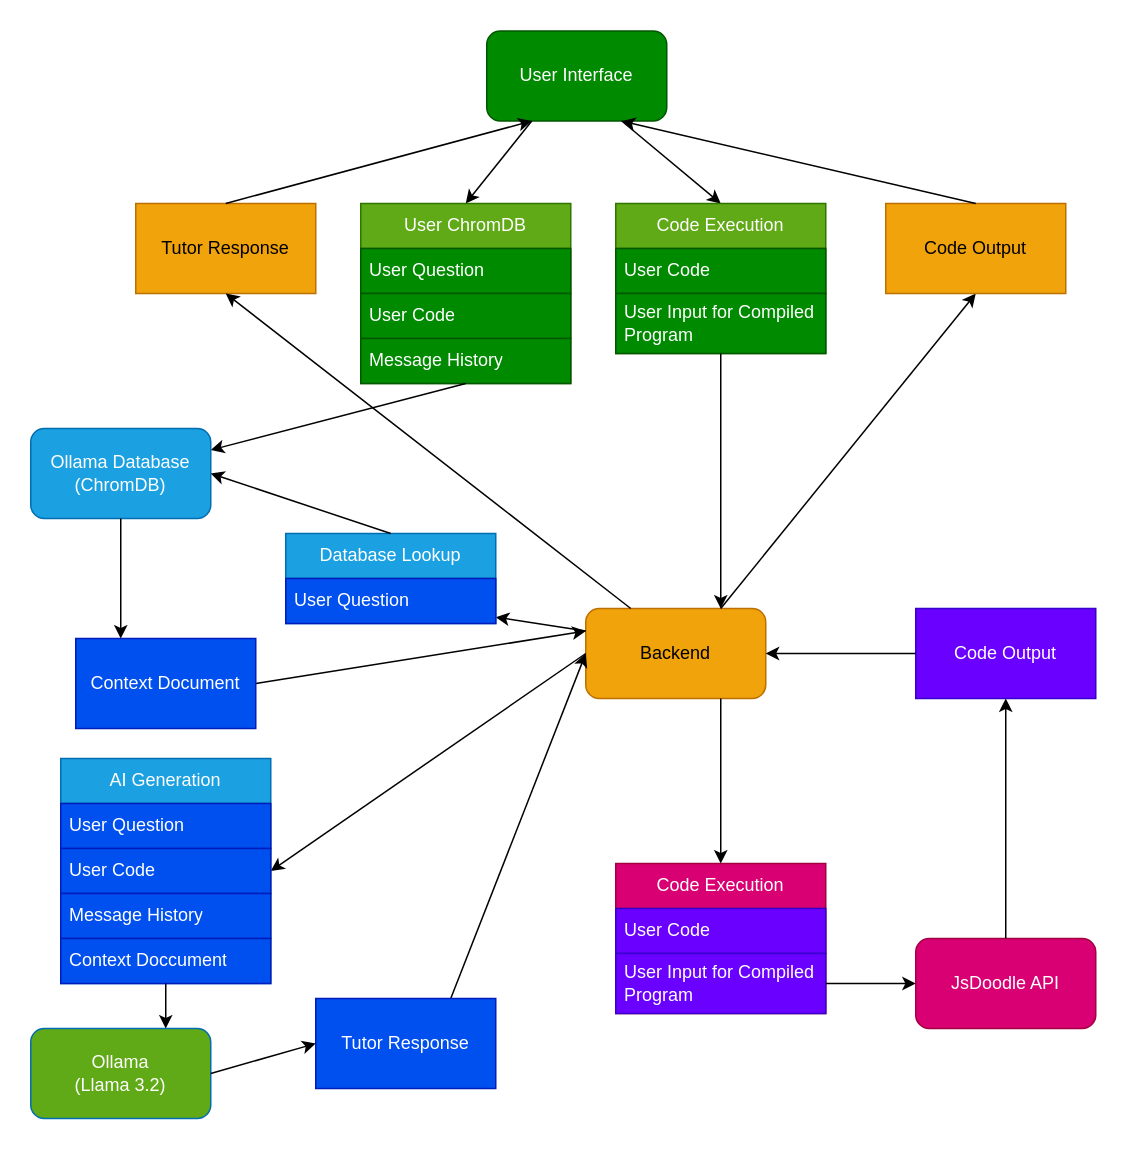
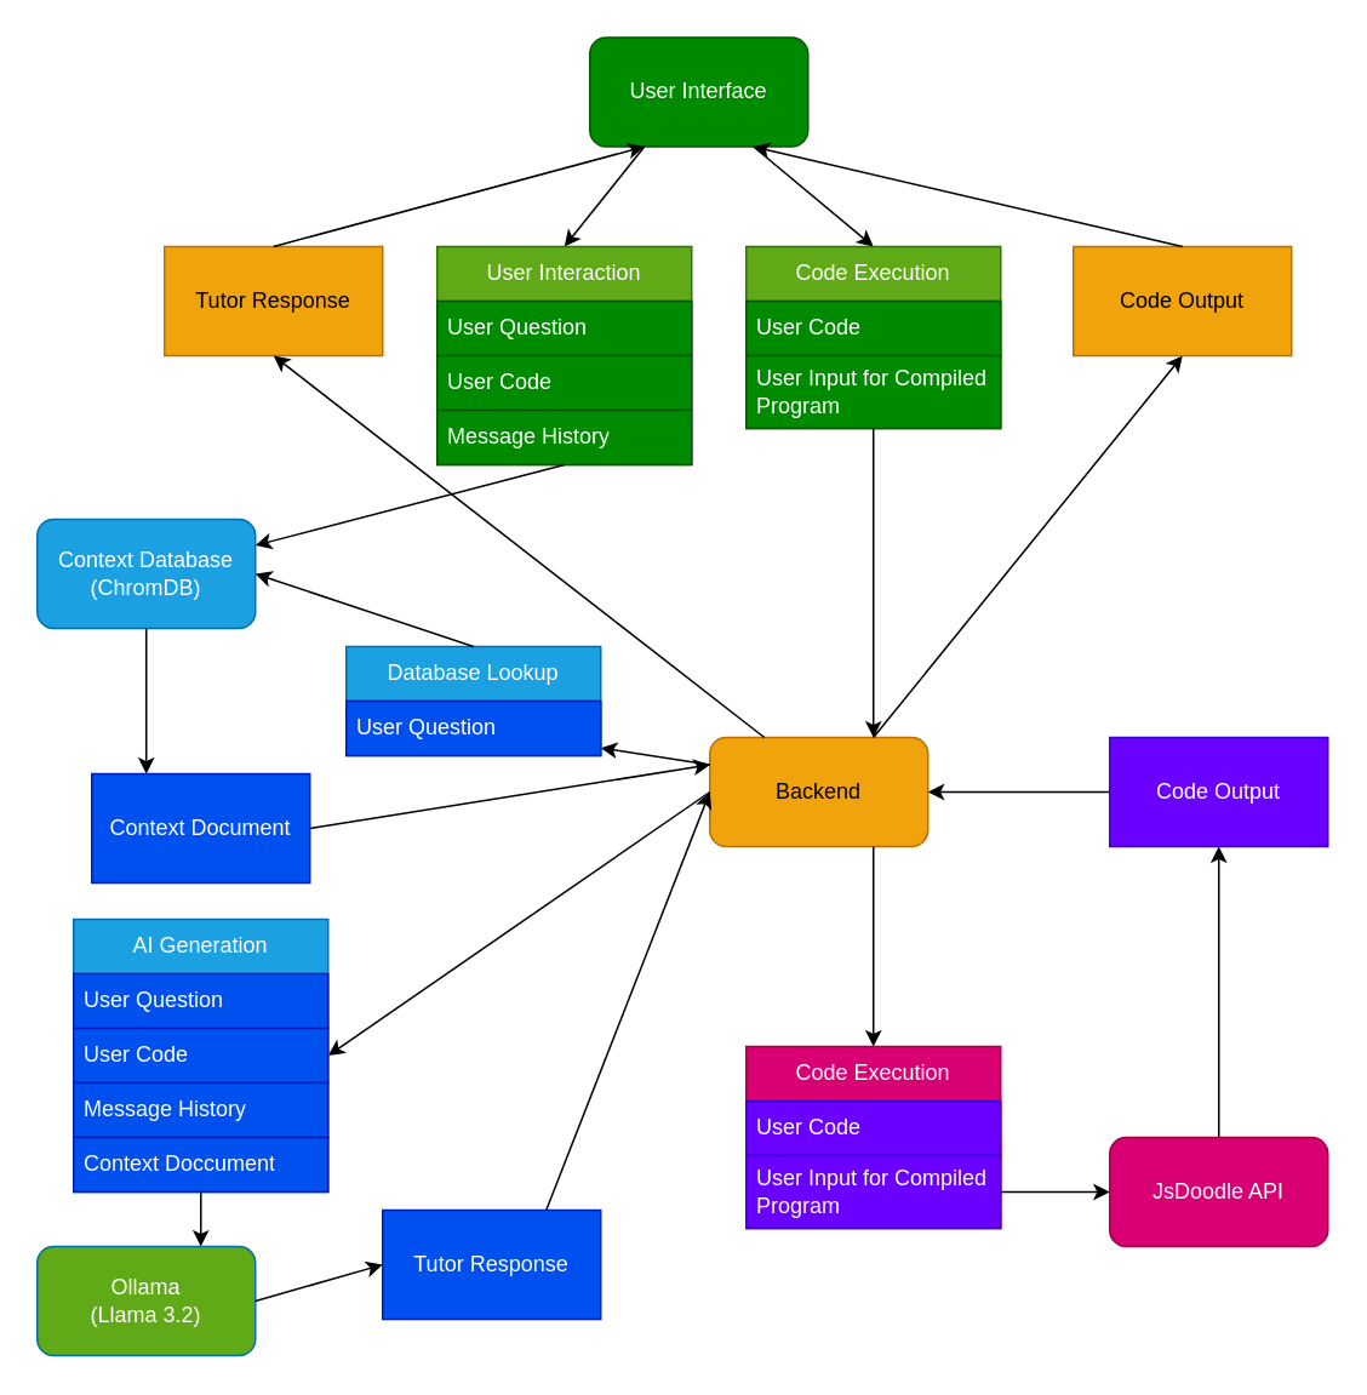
  <mxCell id="0" />
  <mxCell id="1" parent="0" />
  <mxCell id="2" value="User Interface" style="rounded=1;whiteSpace=wrap;html=1;fillColor=#008a00;fontColor=#ffffff;strokeColor=#005700;" vertex="1" parent="1"><mxGeometry x="324" y="20" width="120" height="60" as="geometry" /></mxCell>
  <mxCell id="3" value="Backend" style="rounded=1;whiteSpace=wrap;html=1;fillColor=#f0a30a;fontColor=#000000;strokeColor=#BD7000;" vertex="1" parent="1"><mxGeometry x="390" y="405" width="120" height="60" as="geometry" /></mxCell>
  <mxCell id="4" value="" style="endArrow=classic;html=1;rounded=0;exitX=0.25;exitY=1;exitDx=0;exitDy=0;entryX=0.5;entryY=0;entryDx=0;entryDy=0;" edge="1" parent="1" source="2" target="5"><mxGeometry width="50" height="50" relative="1" as="geometry"><mxPoint x="300" y="285" as="sourcePoint" /><mxPoint x="350" y="235" as="targetPoint" /></mxGeometry></mxCell>
- <mxCell id="5" value="User ChromDB" style="swimlane;fontStyle=0;childLayout=stackLayout;horizontal=1;startSize=30;horizontalStack=0;resizeParent=1;resizeParentMax=0;resizeLast=0;collapsible=1;marginBottom=0;whiteSpace=wrap;html=1;fillColor=#60a917;fontColor=#ffffff;strokeColor=#2D7600;" vertex="1" parent="1"><mxGeometry x="240" y="135" width="140" height="120" as="geometry" /></mxCell>
+ <mxCell id="5" value="User Interaction" style="swimlane;fontStyle=0;childLayout=stackLayout;horizontal=1;startSize=30;horizontalStack=0;resizeParent=1;resizeParentMax=0;resizeLast=0;collapsible=1;marginBottom=0;whiteSpace=wrap;html=1;fillColor=#60a917;fontColor=#ffffff;strokeColor=#2D7600;" vertex="1" parent="1"><mxGeometry x="240" y="135" width="140" height="120" as="geometry" /></mxCell>
  <mxCell id="6" value="User Question" style="text;strokeColor=#005700;fillColor=#008a00;align=left;verticalAlign=middle;spacingLeft=4;spacingRight=4;overflow=hidden;points=[[0,0.5],[1,0.5]];portConstraint=eastwest;rotatable=0;whiteSpace=wrap;html=1;fontColor=#ffffff;" vertex="1" parent="5"><mxGeometry y="30" width="140" height="30" as="geometry" /></mxCell>
  <mxCell id="7" value="User Code" style="text;strokeColor=#005700;fillColor=#008a00;align=left;verticalAlign=middle;spacingLeft=4;spacingRight=4;overflow=hidden;points=[[0,0.5],[1,0.5]];portConstraint=eastwest;rotatable=0;whiteSpace=wrap;html=1;fontColor=#ffffff;" vertex="1" parent="5"><mxGeometry y="60" width="140" height="30" as="geometry" /></mxCell>
  <mxCell id="8" value="Message History" style="text;strokeColor=#005700;fillColor=#008a00;align=left;verticalAlign=middle;spacingLeft=4;spacingRight=4;overflow=hidden;points=[[0,0.5],[1,0.5]];portConstraint=eastwest;rotatable=0;whiteSpace=wrap;html=1;fontColor=#ffffff;" vertex="1" parent="5"><mxGeometry y="90" width="140" height="30" as="geometry" /></mxCell>
  <mxCell id="9" value="" style="endArrow=classic;html=1;rounded=0;exitX=0.5;exitY=1;exitDx=0;exitDy=0;" edge="1" parent="1" source="5" target="12"><mxGeometry width="50" height="50" relative="1" as="geometry"><mxPoint x="280" y="345" as="sourcePoint" /><mxPoint x="330" y="345" as="targetPoint" /></mxGeometry></mxCell>
  <mxCell id="10" value="" style="endArrow=classic;html=1;rounded=0;exitX=0;exitY=0.25;exitDx=0;exitDy=0;" edge="1" parent="1" source="3" target="16"><mxGeometry width="50" height="50" relative="1" as="geometry"><mxPoint x="210" y="565" as="sourcePoint" /><mxPoint x="230" y="440" as="targetPoint" /></mxGeometry></mxCell>
  <mxCell id="11" value="" style="endArrow=classic;html=1;rounded=0;exitX=1;exitY=0.5;exitDx=0;exitDy=0;entryX=0;entryY=0.25;entryDx=0;entryDy=0;" edge="1" parent="1" source="18" target="3"><mxGeometry width="50" height="50" relative="1" as="geometry"><mxPoint x="120" y="505" as="sourcePoint" /><mxPoint x="320" y="445" as="targetPoint" /></mxGeometry></mxCell>
- <mxCell id="12" value="Ollama Database (ChromDB)" style="rounded=1;whiteSpace=wrap;html=1;fillColor=#1ba1e2;fontColor=#ffffff;strokeColor=#006EAF;" vertex="1" parent="1"><mxGeometry x="20" y="285" width="120" height="60" as="geometry" /></mxCell>
+ <mxCell id="12" value="Context Database (ChromDB)" style="rounded=1;whiteSpace=wrap;html=1;fillColor=#1ba1e2;fontColor=#ffffff;strokeColor=#006EAF;" vertex="1" parent="1"><mxGeometry x="20" y="285" width="120" height="60" as="geometry" /></mxCell>
  <mxCell id="13" value="" style="endArrow=classic;html=1;rounded=0;exitX=0;exitY=0.5;exitDx=0;exitDy=0;entryX=1;entryY=0.5;entryDx=0;entryDy=0;" edge="1" parent="1" source="3" target="26"><mxGeometry width="50" height="50" relative="1" as="geometry"><mxPoint x="180" y="645" as="sourcePoint" /><mxPoint x="131" y="585" as="targetPoint" /></mxGeometry></mxCell>
  <mxCell id="14" value="" style="endArrow=classic;html=1;rounded=0;entryX=0;entryY=0.5;entryDx=0;entryDy=0;exitX=0.75;exitY=0;exitDx=0;exitDy=0;" edge="1" parent="1" source="31" target="3"><mxGeometry width="50" height="50" relative="1" as="geometry"><mxPoint x="360" y="685" as="sourcePoint" /><mxPoint x="260" y="625" as="targetPoint" /></mxGeometry></mxCell>
  <mxCell id="15" value="Database Lookup" style="swimlane;fontStyle=0;childLayout=stackLayout;horizontal=1;startSize=30;horizontalStack=0;resizeParent=1;resizeParentMax=0;resizeLast=0;collapsible=1;marginBottom=0;whiteSpace=wrap;html=1;fillColor=#1ba1e2;fontColor=#ffffff;strokeColor=#006EAF;" vertex="1" parent="1"><mxGeometry x="190" y="355" width="140" height="60" as="geometry" /></mxCell>
  <mxCell id="16" value="User Question" style="text;strokeColor=#001DBC;fillColor=#0050ef;align=left;verticalAlign=middle;spacingLeft=4;spacingRight=4;overflow=hidden;points=[[0,0.5],[1,0.5]];portConstraint=eastwest;rotatable=0;whiteSpace=wrap;html=1;fontColor=#ffffff;" vertex="1" parent="15"><mxGeometry y="30" width="140" height="30" as="geometry" /></mxCell>
  <mxCell id="17" value="" style="endArrow=classic;html=1;rounded=0;exitX=0.5;exitY=0;exitDx=0;exitDy=0;entryX=1;entryY=0.5;entryDx=0;entryDy=0;" edge="1" parent="1" source="15" target="12"><mxGeometry width="50" height="50" relative="1" as="geometry"><mxPoint x="160" y="385" as="sourcePoint" /><mxPoint x="210" y="335" as="targetPoint" /></mxGeometry></mxCell>
  <mxCell id="18" value="Context Document" style="rounded=0;whiteSpace=wrap;html=1;fillColor=#0050ef;fontColor=#ffffff;strokeColor=#001DBC;" vertex="1" parent="1"><mxGeometry x="50" y="425" width="120" height="60" as="geometry" /></mxCell>
  <mxCell id="19" value="Ollama&lt;div&gt;(Llama 3.2)&lt;/div&gt;" style="rounded=1;whiteSpace=wrap;html=1;fillColor=#60a917;fontColor=#ffffff;strokeColor=#006EAF;" vertex="1" parent="1"><mxGeometry x="20" y="685" width="120" height="60" as="geometry" /></mxCell>
  <mxCell id="20" value="" style="endArrow=classic;html=1;rounded=0;exitX=0.5;exitY=1;exitDx=0;exitDy=0;entryX=0.25;entryY=0;entryDx=0;entryDy=0;" edge="1" parent="1" source="12" target="18"><mxGeometry width="50" height="50" relative="1" as="geometry"><mxPoint x="30" y="425" as="sourcePoint" /><mxPoint x="80" y="375" as="targetPoint" /></mxGeometry></mxCell>
  <mxCell id="21" value="" style="endArrow=classic;html=1;rounded=0;exitX=0.75;exitY=1;exitDx=0;exitDy=0;entryX=0.5;entryY=0;entryDx=0;entryDy=0;" edge="1" parent="1" source="2" target="22"><mxGeometry width="50" height="50" relative="1" as="geometry"><mxPoint x="440" y="145" as="sourcePoint" /><mxPoint x="490" y="95" as="targetPoint" /></mxGeometry></mxCell>
  <mxCell id="22" value="Code Execution" style="swimlane;fontStyle=0;childLayout=stackLayout;horizontal=1;startSize=30;horizontalStack=0;resizeParent=1;resizeParentMax=0;resizeLast=0;collapsible=1;marginBottom=0;whiteSpace=wrap;html=1;fillColor=#60a917;fontColor=#ffffff;strokeColor=#2D7600;" vertex="1" parent="1"><mxGeometry x="410" y="135" width="140" height="100" as="geometry" /></mxCell>
  <mxCell id="23" value="User Code" style="text;strokeColor=#005700;fillColor=#008a00;align=left;verticalAlign=middle;spacingLeft=4;spacingRight=4;overflow=hidden;points=[[0,0.5],[1,0.5]];portConstraint=eastwest;rotatable=0;whiteSpace=wrap;html=1;fontColor=#ffffff;" vertex="1" parent="22"><mxGeometry y="30" width="140" height="30" as="geometry" /></mxCell>
  <mxCell id="24" value="User Input for Compiled Program" style="text;strokeColor=#005700;fillColor=#008a00;align=left;verticalAlign=middle;spacingLeft=4;spacingRight=4;overflow=hidden;points=[[0,0.5],[1,0.5]];portConstraint=eastwest;rotatable=0;whiteSpace=wrap;html=1;fontColor=#ffffff;" vertex="1" parent="22"><mxGeometry y="60" width="140" height="40" as="geometry" /></mxCell>
  <mxCell id="25" value="" style="endArrow=classic;html=1;rounded=0;exitX=0.5;exitY=1;exitDx=0;exitDy=0;entryX=0.75;entryY=0;entryDx=0;entryDy=0;" edge="1" parent="1" source="22" target="3"><mxGeometry width="50" height="50" relative="1" as="geometry"><mxPoint x="490" y="295" as="sourcePoint" /><mxPoint x="540" y="245" as="targetPoint" /></mxGeometry></mxCell>
  <mxCell id="26" value="AI Generation" style="swimlane;fontStyle=0;childLayout=stackLayout;horizontal=1;startSize=30;horizontalStack=0;resizeParent=1;resizeParentMax=0;resizeLast=0;collapsible=1;marginBottom=0;whiteSpace=wrap;html=1;fillColor=#1ba1e2;fontColor=#ffffff;strokeColor=#006EAF;" vertex="1" parent="1"><mxGeometry x="40" y="505" width="140" height="150" as="geometry" /></mxCell>
  <mxCell id="27" value="User Question" style="text;strokeColor=#001DBC;fillColor=#0050ef;align=left;verticalAlign=middle;spacingLeft=4;spacingRight=4;overflow=hidden;points=[[0,0.5],[1,0.5]];portConstraint=eastwest;rotatable=0;whiteSpace=wrap;html=1;fontColor=#ffffff;" vertex="1" parent="26"><mxGeometry y="30" width="140" height="30" as="geometry" /></mxCell>
  <mxCell id="28" value="User Code" style="text;strokeColor=#001DBC;fillColor=#0050ef;align=left;verticalAlign=middle;spacingLeft=4;spacingRight=4;overflow=hidden;points=[[0,0.5],[1,0.5]];portConstraint=eastwest;rotatable=0;whiteSpace=wrap;html=1;fontColor=#ffffff;" vertex="1" parent="26"><mxGeometry y="60" width="140" height="30" as="geometry" /></mxCell>
  <mxCell id="29" value="Message History" style="text;strokeColor=#001DBC;fillColor=#0050ef;align=left;verticalAlign=middle;spacingLeft=4;spacingRight=4;overflow=hidden;points=[[0,0.5],[1,0.5]];portConstraint=eastwest;rotatable=0;whiteSpace=wrap;html=1;fontColor=#ffffff;" vertex="1" parent="26"><mxGeometry y="90" width="140" height="30" as="geometry" /></mxCell>
  <mxCell id="30" value="Context Doccument" style="text;strokeColor=#001DBC;fillColor=#0050ef;align=left;verticalAlign=middle;spacingLeft=4;spacingRight=4;overflow=hidden;points=[[0,0.5],[1,0.5]];portConstraint=eastwest;rotatable=0;whiteSpace=wrap;html=1;fontColor=#ffffff;" vertex="1" parent="26"><mxGeometry y="120" width="140" height="30" as="geometry" /></mxCell>
  <mxCell id="31" value="Tutor Response" style="rounded=0;whiteSpace=wrap;html=1;fillColor=#0050ef;fontColor=#ffffff;strokeColor=#001DBC;" vertex="1" parent="1"><mxGeometry x="210" y="665" width="120" height="60" as="geometry" /></mxCell>
  <mxCell id="32" value="" style="endArrow=classic;html=1;rounded=0;exitX=0.5;exitY=1;exitDx=0;exitDy=0;entryX=0.75;entryY=0;entryDx=0;entryDy=0;" edge="1" parent="1" source="26" target="19"><mxGeometry width="50" height="50" relative="1" as="geometry"><mxPoint x="150" y="735" as="sourcePoint" /><mxPoint x="200" y="685" as="targetPoint" /></mxGeometry></mxCell>
  <mxCell id="33" value="" style="endArrow=classic;html=1;rounded=0;exitX=1;exitY=0.5;exitDx=0;exitDy=0;entryX=0;entryY=0.5;entryDx=0;entryDy=0;" edge="1" parent="1" source="19" target="31"><mxGeometry width="50" height="50" relative="1" as="geometry"><mxPoint x="170" y="755" as="sourcePoint" /><mxPoint x="220" y="705" as="targetPoint" /></mxGeometry></mxCell>
  <mxCell id="34" value="Tutor Response" style="rounded=0;whiteSpace=wrap;html=1;fillColor=#f0a30a;fontColor=#000000;strokeColor=#BD7000;" vertex="1" parent="1"><mxGeometry x="90" y="135" width="120" height="60" as="geometry" /></mxCell>
  <mxCell id="35" value="" style="endArrow=classic;html=1;rounded=0;exitX=0.5;exitY=0;exitDx=0;exitDy=0;entryX=0.25;entryY=1;entryDx=0;entryDy=0;" edge="1" parent="1" source="34" target="2"><mxGeometry width="50" height="50" relative="1" as="geometry"><mxPoint x="140" y="155" as="sourcePoint" /><mxPoint x="190" y="105" as="targetPoint" /></mxGeometry></mxCell>
  <mxCell id="36" value="" style="endArrow=classic;html=1;rounded=0;entryX=0.5;entryY=1;entryDx=0;entryDy=0;" edge="1" parent="1" target="34"><mxGeometry width="50" height="50" relative="1" as="geometry"><mxPoint x="420" y="405" as="sourcePoint" /><mxPoint x="330" y="315" as="targetPoint" /></mxGeometry></mxCell>
  <mxCell id="37" value="" style="endArrow=classic;html=1;rounded=0;exitX=0.75;exitY=0;exitDx=0;exitDy=0;entryX=0.5;entryY=1;entryDx=0;entryDy=0;" edge="1" parent="1" source="3" target="38"><mxGeometry width="50" height="50" relative="1" as="geometry"><mxPoint x="510" y="405" as="sourcePoint" /><mxPoint x="640" y="315" as="targetPoint" /></mxGeometry></mxCell>
  <mxCell id="38" value="Code Output" style="rounded=0;whiteSpace=wrap;html=1;fillColor=#f0a30a;fontColor=#000000;strokeColor=#BD7000;" vertex="1" parent="1"><mxGeometry x="590" y="135" width="120" height="60" as="geometry" /></mxCell>
  <mxCell id="39" value="" style="endArrow=classic;html=1;rounded=0;entryX=0.75;entryY=1;entryDx=0;entryDy=0;exitX=0.5;exitY=0;exitDx=0;exitDy=0;" edge="1" parent="1" source="38" target="2"><mxGeometry width="50" height="50" relative="1" as="geometry"><mxPoint x="600" y="125" as="sourcePoint" /><mxPoint x="650" y="75" as="targetPoint" /></mxGeometry></mxCell>
  <mxCell id="40" value="Code Output" style="rounded=0;whiteSpace=wrap;html=1;fillColor=#6a00ff;fontColor=#ffffff;strokeColor=#3700CC;" vertex="1" parent="1"><mxGeometry x="610" y="405" width="120" height="60" as="geometry" /></mxCell>
  <mxCell id="41" value="JsDoodle API" style="rounded=1;whiteSpace=wrap;html=1;fillColor=#d80073;fontColor=#ffffff;strokeColor=#A50040;" vertex="1" parent="1"><mxGeometry x="610" y="625" width="120" height="60" as="geometry" /></mxCell>
  <mxCell id="42" value="Code Execution" style="swimlane;fontStyle=0;childLayout=stackLayout;horizontal=1;startSize=30;horizontalStack=0;resizeParent=1;resizeParentMax=0;resizeLast=0;collapsible=1;marginBottom=0;whiteSpace=wrap;html=1;fillColor=#d80073;fontColor=#ffffff;strokeColor=#A50040;" vertex="1" parent="1"><mxGeometry x="410" y="575" width="140" height="100" as="geometry" /></mxCell>
  <mxCell id="43" value="User Code" style="text;strokeColor=#3700CC;fillColor=#6a00ff;align=left;verticalAlign=middle;spacingLeft=4;spacingRight=4;overflow=hidden;points=[[0,0.5],[1,0.5]];portConstraint=eastwest;rotatable=0;whiteSpace=wrap;html=1;fontColor=#ffffff;" vertex="1" parent="42"><mxGeometry y="30" width="140" height="30" as="geometry" /></mxCell>
  <mxCell id="44" value="User Input for Compiled Program" style="text;strokeColor=#3700CC;fillColor=#6a00ff;align=left;verticalAlign=middle;spacingLeft=4;spacingRight=4;overflow=hidden;points=[[0,0.5],[1,0.5]];portConstraint=eastwest;rotatable=0;whiteSpace=wrap;html=1;fontColor=#ffffff;" vertex="1" parent="42"><mxGeometry y="60" width="140" height="40" as="geometry" /></mxCell>
  <mxCell id="45" value="" style="endArrow=classic;html=1;rounded=0;exitX=0.75;exitY=1;exitDx=0;exitDy=0;entryX=0.5;entryY=0;entryDx=0;entryDy=0;" edge="1" parent="1" source="3" target="42"><mxGeometry width="50" height="50" relative="1" as="geometry"><mxPoint x="440" y="525" as="sourcePoint" /><mxPoint x="490" y="475" as="targetPoint" /></mxGeometry></mxCell>
  <mxCell id="46" value="" style="endArrow=classic;html=1;rounded=0;entryX=0;entryY=0.5;entryDx=0;entryDy=0;exitX=1;exitY=0.5;exitDx=0;exitDy=0;" edge="1" parent="1" source="44" target="41"><mxGeometry width="50" height="50" relative="1" as="geometry"><mxPoint x="580" y="625" as="sourcePoint" /><mxPoint x="630" y="575" as="targetPoint" /></mxGeometry></mxCell>
  <mxCell id="47" value="" style="endArrow=classic;html=1;rounded=0;exitX=0.5;exitY=0;exitDx=0;exitDy=0;entryX=0.5;entryY=1;entryDx=0;entryDy=0;" edge="1" parent="1" source="41" target="40"><mxGeometry width="50" height="50" relative="1" as="geometry"><mxPoint x="660" y="615" as="sourcePoint" /><mxPoint x="710" y="565" as="targetPoint" /></mxGeometry></mxCell>
  <mxCell id="48" value="" style="endArrow=classic;html=1;rounded=0;exitX=0;exitY=0.5;exitDx=0;exitDy=0;entryX=1;entryY=0.5;entryDx=0;entryDy=0;" edge="1" parent="1" source="40" target="3"><mxGeometry width="50" height="50" relative="1" as="geometry"><mxPoint x="570" y="395" as="sourcePoint" /><mxPoint x="620" y="345" as="targetPoint" /></mxGeometry></mxCell>
